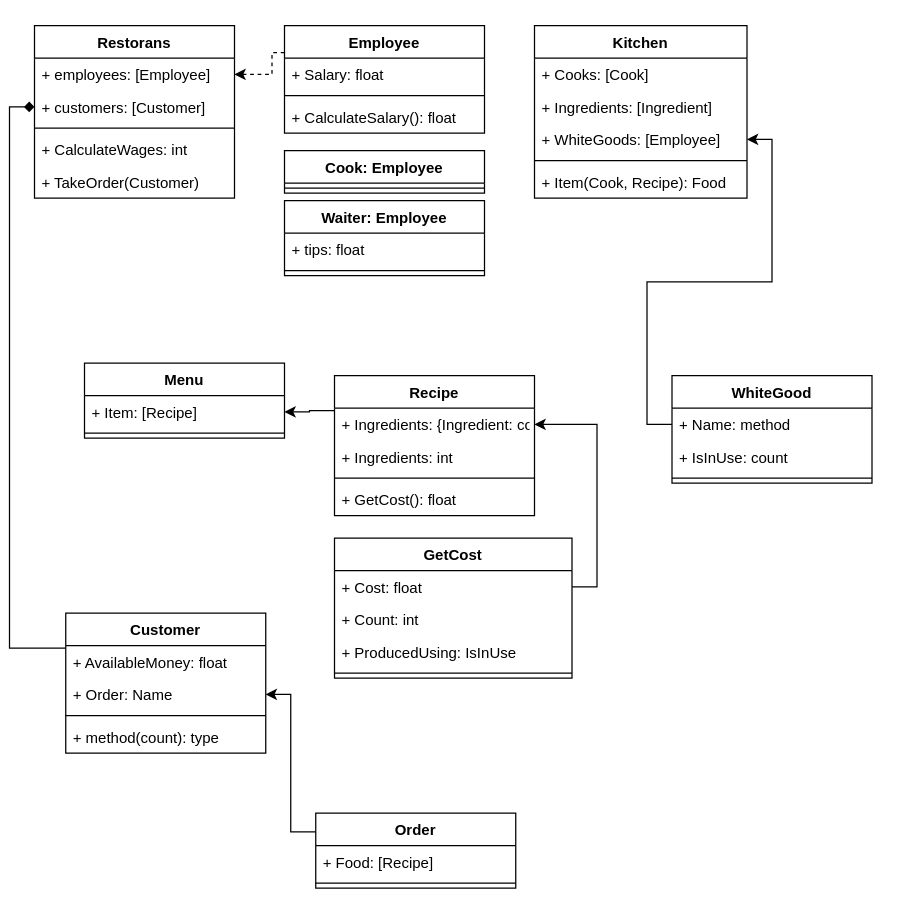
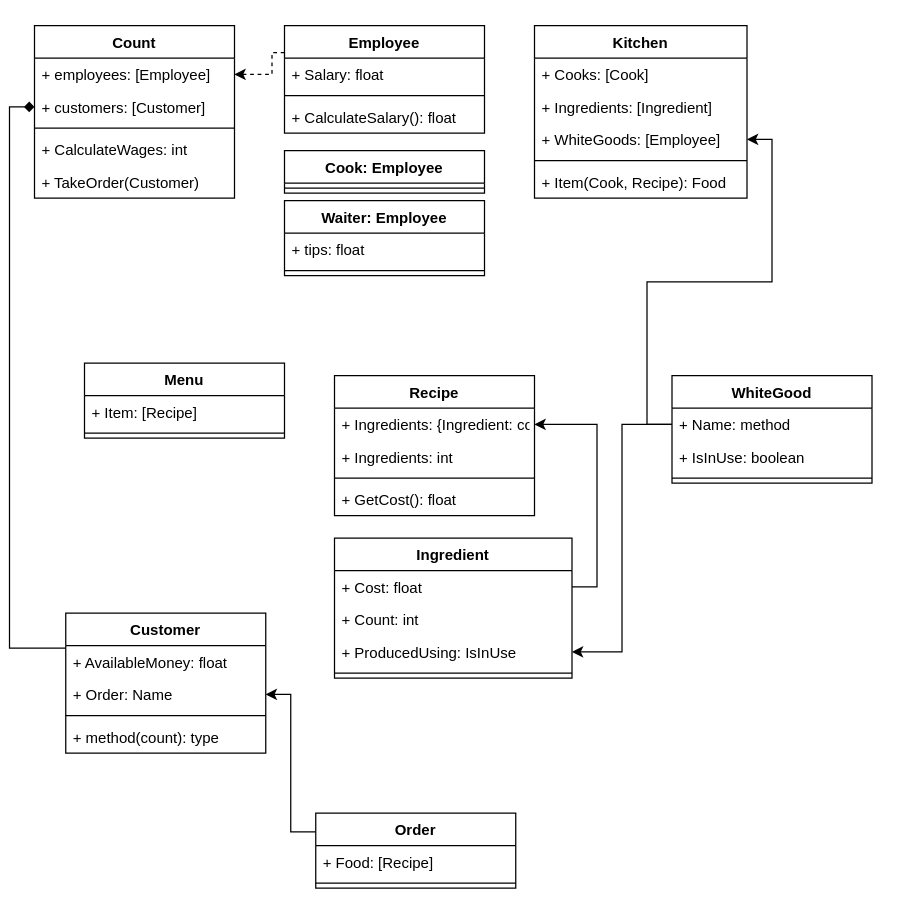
  <mxCell id="0" />
  <mxCell id="1" parent="0" />
- <mxCell id="2" value="Restorans" style="swimlane;fontStyle=1;align=center;verticalAlign=top;childLayout=stackLayout;horizontal=1;startSize=26;horizontalStack=0;resizeParent=1;resizeParentMax=0;resizeLast=0;collapsible=1;marginBottom=0;" vertex="1" parent="1"><mxGeometry x="20" y="20" width="160" height="138" as="geometry" /></mxCell>
+ <mxCell id="2" value="Count" style="swimlane;fontStyle=1;align=center;verticalAlign=top;childLayout=stackLayout;horizontal=1;startSize=26;horizontalStack=0;resizeParent=1;resizeParentMax=0;resizeLast=0;collapsible=1;marginBottom=0;" vertex="1" parent="1"><mxGeometry x="20" y="20" width="160" height="138" as="geometry" /></mxCell>
  <mxCell id="3" value="+ employees: [Employee]" style="text;strokeColor=none;fillColor=none;align=left;verticalAlign=top;spacingLeft=4;spacingRight=4;overflow=hidden;rotatable=0;points=[[0,0.5],[1,0.5]];portConstraint=eastwest;" vertex="1" parent="2"><mxGeometry y="26" width="160" height="26" as="geometry" /></mxCell>
  <mxCell id="4" value="+ customers: [Customer]" style="text;strokeColor=none;fillColor=none;align=left;verticalAlign=top;spacingLeft=4;spacingRight=4;overflow=hidden;rotatable=0;points=[[0,0.5],[1,0.5]];portConstraint=eastwest;" vertex="1" parent="2"><mxGeometry y="52" width="160" height="26" as="geometry" /></mxCell>
  <mxCell id="5" value="" style="line;strokeWidth=1;fillColor=none;align=left;verticalAlign=middle;spacingTop=-1;spacingLeft=3;spacingRight=3;rotatable=0;labelPosition=right;points=[];portConstraint=eastwest;strokeColor=inherit;" vertex="1" parent="2"><mxGeometry y="78" width="160" height="8" as="geometry" /></mxCell>
  <mxCell id="6" value="+ CalculateWages: int" style="text;strokeColor=none;fillColor=none;align=left;verticalAlign=top;spacingLeft=4;spacingRight=4;overflow=hidden;rotatable=0;points=[[0,0.5],[1,0.5]];portConstraint=eastwest;" vertex="1" parent="2"><mxGeometry y="86" width="160" height="26" as="geometry" /></mxCell>
  <mxCell id="7" value="+ TakeOrder(Customer)" style="text;strokeColor=none;fillColor=none;align=left;verticalAlign=top;spacingLeft=4;spacingRight=4;overflow=hidden;rotatable=0;points=[[0,0.5],[1,0.5]];portConstraint=eastwest;" vertex="1" parent="2"><mxGeometry y="112" width="160" height="26" as="geometry" /></mxCell>
  <mxCell id="8" style="edgeStyle=orthogonalEdgeStyle;rounded=0;orthogonalLoop=1;jettySize=auto;html=1;exitX=0;exitY=0.25;exitDx=0;exitDy=0;entryX=1;entryY=0.5;entryDx=0;entryDy=0;dashed=1;" edge="1" parent="1" source="9" target="3"><mxGeometry relative="1" as="geometry"><Array as="points"><mxPoint x="210" y="42" /><mxPoint x="210" y="59" /></Array></mxGeometry></mxCell>
  <mxCell id="9" value="Employee" style="swimlane;fontStyle=1;align=center;verticalAlign=top;childLayout=stackLayout;horizontal=1;startSize=26;horizontalStack=0;resizeParent=1;resizeParentMax=0;resizeLast=0;collapsible=1;marginBottom=0;" vertex="1" parent="1"><mxGeometry x="220" y="20" width="160" height="86" as="geometry" /></mxCell>
  <mxCell id="10" value="+ Salary: float" style="text;strokeColor=none;fillColor=none;align=left;verticalAlign=top;spacingLeft=4;spacingRight=4;overflow=hidden;rotatable=0;points=[[0,0.5],[1,0.5]];portConstraint=eastwest;" vertex="1" parent="9"><mxGeometry y="26" width="160" height="26" as="geometry" /></mxCell>
  <mxCell id="11" value="" style="line;strokeWidth=1;fillColor=none;align=left;verticalAlign=middle;spacingTop=-1;spacingLeft=3;spacingRight=3;rotatable=0;labelPosition=right;points=[];portConstraint=eastwest;strokeColor=inherit;" vertex="1" parent="9"><mxGeometry y="52" width="160" height="8" as="geometry" /></mxCell>
  <mxCell id="12" value="+ CalculateSalary(): float" style="text;strokeColor=none;fillColor=none;align=left;verticalAlign=top;spacingLeft=4;spacingRight=4;overflow=hidden;rotatable=0;points=[[0,0.5],[1,0.5]];portConstraint=eastwest;" vertex="1" parent="9"><mxGeometry y="60" width="160" height="26" as="geometry" /></mxCell>
  <mxCell id="13" value="Cook: Employee" style="swimlane;fontStyle=1;align=center;verticalAlign=top;childLayout=stackLayout;horizontal=1;startSize=26;horizontalStack=0;resizeParent=1;resizeParentMax=0;resizeLast=0;collapsible=1;marginBottom=0;" vertex="1" parent="1"><mxGeometry x="220" y="120" width="160" height="34" as="geometry" /></mxCell>
  <mxCell id="14" value="" style="line;strokeWidth=1;fillColor=none;align=left;verticalAlign=middle;spacingTop=-1;spacingLeft=3;spacingRight=3;rotatable=0;labelPosition=right;points=[];portConstraint=eastwest;strokeColor=inherit;" vertex="1" parent="13"><mxGeometry y="26" width="160" height="8" as="geometry" /></mxCell>
  <mxCell id="15" value="Waiter: Employee" style="swimlane;fontStyle=1;align=center;verticalAlign=top;childLayout=stackLayout;horizontal=1;startSize=26;horizontalStack=0;resizeParent=1;resizeParentMax=0;resizeLast=0;collapsible=1;marginBottom=0;" vertex="1" parent="1"><mxGeometry x="220" y="160" width="160" height="60" as="geometry" /></mxCell>
  <mxCell id="16" value="+ tips: float" style="text;strokeColor=none;fillColor=none;align=left;verticalAlign=top;spacingLeft=4;spacingRight=4;overflow=hidden;rotatable=0;points=[[0,0.5],[1,0.5]];portConstraint=eastwest;" vertex="1" parent="15"><mxGeometry y="26" width="160" height="26" as="geometry" /></mxCell>
  <mxCell id="17" value="" style="line;strokeWidth=1;fillColor=none;align=left;verticalAlign=middle;spacingTop=-1;spacingLeft=3;spacingRight=3;rotatable=0;labelPosition=right;points=[];portConstraint=eastwest;strokeColor=inherit;" vertex="1" parent="15"><mxGeometry y="52" width="160" height="8" as="geometry" /></mxCell>
  <mxCell id="18" value="Menu" style="swimlane;fontStyle=1;align=center;verticalAlign=top;childLayout=stackLayout;horizontal=1;startSize=26;horizontalStack=0;resizeParent=1;resizeParentMax=0;resizeLast=0;collapsible=1;marginBottom=0;" vertex="1" parent="1"><mxGeometry x="60" y="290" width="160" height="60" as="geometry" /></mxCell>
  <mxCell id="19" value="+ Item: [Recipe]" style="text;strokeColor=none;fillColor=none;align=left;verticalAlign=top;spacingLeft=4;spacingRight=4;overflow=hidden;rotatable=0;points=[[0,0.5],[1,0.5]];portConstraint=eastwest;" vertex="1" parent="18"><mxGeometry y="26" width="160" height="26" as="geometry" /></mxCell>
  <mxCell id="20" value="" style="line;strokeWidth=1;fillColor=none;align=left;verticalAlign=middle;spacingTop=-1;spacingLeft=3;spacingRight=3;rotatable=0;labelPosition=right;points=[];portConstraint=eastwest;strokeColor=inherit;" vertex="1" parent="18"><mxGeometry y="52" width="160" height="8" as="geometry" /></mxCell>
- <mxCell id="21" style="edgeStyle=orthogonalEdgeStyle;rounded=0;orthogonalLoop=1;jettySize=auto;html=1;exitX=0;exitY=0.25;exitDx=0;exitDy=0;entryX=1;entryY=0.5;entryDx=0;entryDy=0;" edge="1" parent="1" source="22" target="19"><mxGeometry relative="1" as="geometry" /></mxCell>
  <mxCell id="22" value="Recipe" style="swimlane;fontStyle=1;align=center;verticalAlign=top;childLayout=stackLayout;horizontal=1;startSize=26;horizontalStack=0;resizeParent=1;resizeParentMax=0;resizeLast=0;collapsible=1;marginBottom=0;" vertex="1" parent="1"><mxGeometry x="260" y="300" width="160" height="112" as="geometry" /></mxCell>
  <mxCell id="23" value="+ Ingredients: {Ingredient: count}" style="text;strokeColor=none;fillColor=none;align=left;verticalAlign=top;spacingLeft=4;spacingRight=4;overflow=hidden;rotatable=0;points=[[0,0.5],[1,0.5]];portConstraint=eastwest;" vertex="1" parent="22"><mxGeometry y="26" width="160" height="26" as="geometry" /></mxCell>
  <mxCell id="24" value="+ Ingredients: int" style="text;strokeColor=none;fillColor=none;align=left;verticalAlign=top;spacingLeft=4;spacingRight=4;overflow=hidden;rotatable=0;points=[[0,0.5],[1,0.5]];portConstraint=eastwest;" vertex="1" parent="22"><mxGeometry y="52" width="160" height="26" as="geometry" /></mxCell>
  <mxCell id="25" value="" style="line;strokeWidth=1;fillColor=none;align=left;verticalAlign=middle;spacingTop=-1;spacingLeft=3;spacingRight=3;rotatable=0;labelPosition=right;points=[];portConstraint=eastwest;strokeColor=inherit;" vertex="1" parent="22"><mxGeometry y="78" width="160" height="8" as="geometry" /></mxCell>
  <mxCell id="26" value="+ GetCost(): float" style="text;strokeColor=none;fillColor=none;align=left;verticalAlign=top;spacingLeft=4;spacingRight=4;overflow=hidden;rotatable=0;points=[[0,0.5],[1,0.5]];portConstraint=eastwest;" vertex="1" parent="22"><mxGeometry y="86" width="160" height="26" as="geometry" /></mxCell>
- <mxCell id="27" value="GetCost" style="swimlane;fontStyle=1;align=center;verticalAlign=top;childLayout=stackLayout;horizontal=1;startSize=26;horizontalStack=0;resizeParent=1;resizeParentMax=0;resizeLast=0;collapsible=1;marginBottom=0;" vertex="1" parent="1"><mxGeometry x="260" y="430" width="190" height="112" as="geometry" /></mxCell>
+ <mxCell id="27" value="Ingredient" style="swimlane;fontStyle=1;align=center;verticalAlign=top;childLayout=stackLayout;horizontal=1;startSize=26;horizontalStack=0;resizeParent=1;resizeParentMax=0;resizeLast=0;collapsible=1;marginBottom=0;" vertex="1" parent="1"><mxGeometry x="260" y="430" width="190" height="112" as="geometry" /></mxCell>
  <mxCell id="28" value="+ Cost: float" style="text;strokeColor=none;fillColor=none;align=left;verticalAlign=top;spacingLeft=4;spacingRight=4;overflow=hidden;rotatable=0;points=[[0,0.5],[1,0.5]];portConstraint=eastwest;" vertex="1" parent="27"><mxGeometry y="26" width="190" height="26" as="geometry" /></mxCell>
  <mxCell id="29" value="+ Count: int" style="text;strokeColor=none;fillColor=none;align=left;verticalAlign=top;spacingLeft=4;spacingRight=4;overflow=hidden;rotatable=0;points=[[0,0.5],[1,0.5]];portConstraint=eastwest;" vertex="1" parent="27"><mxGeometry y="52" width="190" height="26" as="geometry" /></mxCell>
  <mxCell id="30" value="+ ProducedUsing: IsInUse" style="text;strokeColor=none;fillColor=none;align=left;verticalAlign=top;spacingLeft=4;spacingRight=4;overflow=hidden;rotatable=0;points=[[0,0.5],[1,0.5]];portConstraint=eastwest;" vertex="1" parent="27"><mxGeometry y="78" width="190" height="26" as="geometry" /></mxCell>
  <mxCell id="31" value="" style="line;strokeWidth=1;fillColor=none;align=left;verticalAlign=middle;spacingTop=-1;spacingLeft=3;spacingRight=3;rotatable=0;labelPosition=right;points=[];portConstraint=eastwest;strokeColor=inherit;" vertex="1" parent="27"><mxGeometry y="104" width="190" height="8" as="geometry" /></mxCell>
  <mxCell id="32" value="Kitchen" style="swimlane;fontStyle=1;align=center;verticalAlign=top;childLayout=stackLayout;horizontal=1;startSize=26;horizontalStack=0;resizeParent=1;resizeParentMax=0;resizeLast=0;collapsible=1;marginBottom=0;" vertex="1" parent="1"><mxGeometry x="420" y="20" width="170" height="138" as="geometry" /></mxCell>
  <mxCell id="33" value="+ Cooks: [Cook]" style="text;strokeColor=none;fillColor=none;align=left;verticalAlign=top;spacingLeft=4;spacingRight=4;overflow=hidden;rotatable=0;points=[[0,0.5],[1,0.5]];portConstraint=eastwest;" vertex="1" parent="32"><mxGeometry y="26" width="170" height="26" as="geometry" /></mxCell>
  <mxCell id="34" value="+ Ingredients: [Ingredient]" style="text;strokeColor=none;fillColor=none;align=left;verticalAlign=top;spacingLeft=4;spacingRight=4;overflow=hidden;rotatable=0;points=[[0,0.5],[1,0.5]];portConstraint=eastwest;" vertex="1" parent="32"><mxGeometry y="52" width="170" height="26" as="geometry" /></mxCell>
  <mxCell id="35" value="+ WhiteGoods: [Employee]" style="text;strokeColor=none;fillColor=none;align=left;verticalAlign=top;spacingLeft=4;spacingRight=4;overflow=hidden;rotatable=0;points=[[0,0.5],[1,0.5]];portConstraint=eastwest;" vertex="1" parent="32"><mxGeometry y="78" width="170" height="26" as="geometry" /></mxCell>
  <mxCell id="36" value="" style="line;strokeWidth=1;fillColor=none;align=left;verticalAlign=middle;spacingTop=-1;spacingLeft=3;spacingRight=3;rotatable=0;labelPosition=right;points=[];portConstraint=eastwest;strokeColor=inherit;" vertex="1" parent="32"><mxGeometry y="104" width="170" height="8" as="geometry" /></mxCell>
  <mxCell id="37" value="+ Item(Cook, Recipe): Food" style="text;strokeColor=none;fillColor=none;align=left;verticalAlign=top;spacingLeft=4;spacingRight=4;overflow=hidden;rotatable=0;points=[[0,0.5],[1,0.5]];portConstraint=eastwest;" vertex="1" parent="32"><mxGeometry y="112" width="170" height="26" as="geometry" /></mxCell>
  <mxCell id="38" value="WhiteGood" style="swimlane;fontStyle=1;align=center;verticalAlign=top;childLayout=stackLayout;horizontal=1;startSize=26;horizontalStack=0;resizeParent=1;resizeParentMax=0;resizeLast=0;collapsible=1;marginBottom=0;" vertex="1" parent="1"><mxGeometry x="530" y="300" width="160" height="86" as="geometry" /></mxCell>
  <mxCell id="39" value="+ Name: method" style="text;strokeColor=none;fillColor=none;align=left;verticalAlign=top;spacingLeft=4;spacingRight=4;overflow=hidden;rotatable=0;points=[[0,0.5],[1,0.5]];portConstraint=eastwest;" vertex="1" parent="38"><mxGeometry y="26" width="160" height="26" as="geometry" /></mxCell>
- <mxCell id="40" value="+ IsInUse: count" style="text;strokeColor=none;fillColor=none;align=left;verticalAlign=top;spacingLeft=4;spacingRight=4;overflow=hidden;rotatable=0;points=[[0,0.5],[1,0.5]];portConstraint=eastwest;" vertex="1" parent="38"><mxGeometry y="52" width="160" height="26" as="geometry" /></mxCell>
+ <mxCell id="40" value="+ IsInUse: boolean" style="text;strokeColor=none;fillColor=none;align=left;verticalAlign=top;spacingLeft=4;spacingRight=4;overflow=hidden;rotatable=0;points=[[0,0.5],[1,0.5]];portConstraint=eastwest;" vertex="1" parent="38"><mxGeometry y="52" width="160" height="26" as="geometry" /></mxCell>
  <mxCell id="41" value="" style="line;strokeWidth=1;fillColor=none;align=left;verticalAlign=middle;spacingTop=-1;spacingLeft=3;spacingRight=3;rotatable=0;labelPosition=right;points=[];portConstraint=eastwest;strokeColor=inherit;" vertex="1" parent="38"><mxGeometry y="78" width="160" height="8" as="geometry" /></mxCell>
  <mxCell id="42" style="edgeStyle=orthogonalEdgeStyle;rounded=0;orthogonalLoop=1;jettySize=auto;html=1;exitX=0;exitY=0.25;exitDx=0;exitDy=0;entryX=0;entryY=0.5;entryDx=0;entryDy=0;endArrow=diamond;" edge="1" parent="1" source="43" target="4"><mxGeometry relative="1" as="geometry" /></mxCell>
  <mxCell id="43" value="Customer" style="swimlane;fontStyle=1;align=center;verticalAlign=top;childLayout=stackLayout;horizontal=1;startSize=26;horizontalStack=0;resizeParent=1;resizeParentMax=0;resizeLast=0;collapsible=1;marginBottom=0;" vertex="1" parent="1"><mxGeometry x="45" y="490" width="160" height="112" as="geometry" /></mxCell>
  <mxCell id="44" value="+ AvailableMoney: float" style="text;strokeColor=none;fillColor=none;align=left;verticalAlign=top;spacingLeft=4;spacingRight=4;overflow=hidden;rotatable=0;points=[[0,0.5],[1,0.5]];portConstraint=eastwest;" vertex="1" parent="43"><mxGeometry y="26" width="160" height="26" as="geometry" /></mxCell>
  <mxCell id="45" value="+ Order: Name" style="text;strokeColor=none;fillColor=none;align=left;verticalAlign=top;spacingLeft=4;spacingRight=4;overflow=hidden;rotatable=0;points=[[0,0.5],[1,0.5]];portConstraint=eastwest;" vertex="1" parent="43"><mxGeometry y="52" width="160" height="26" as="geometry" /></mxCell>
  <mxCell id="46" value="" style="line;strokeWidth=1;fillColor=none;align=left;verticalAlign=middle;spacingTop=-1;spacingLeft=3;spacingRight=3;rotatable=0;labelPosition=right;points=[];portConstraint=eastwest;strokeColor=inherit;" vertex="1" parent="43"><mxGeometry y="78" width="160" height="8" as="geometry" /></mxCell>
  <mxCell id="47" value="+ method(count): type" style="text;strokeColor=none;fillColor=none;align=left;verticalAlign=top;spacingLeft=4;spacingRight=4;overflow=hidden;rotatable=0;points=[[0,0.5],[1,0.5]];portConstraint=eastwest;" vertex="1" parent="43"><mxGeometry y="86" width="160" height="26" as="geometry" /></mxCell>
  <mxCell id="48" style="edgeStyle=orthogonalEdgeStyle;rounded=0;orthogonalLoop=1;jettySize=auto;html=1;exitX=0;exitY=0.25;exitDx=0;exitDy=0;entryX=1;entryY=0.5;entryDx=0;entryDy=0;" edge="1" parent="1" source="49" target="45"><mxGeometry relative="1" as="geometry" /></mxCell>
  <mxCell id="49" value="Order" style="swimlane;fontStyle=1;align=center;verticalAlign=top;childLayout=stackLayout;horizontal=1;startSize=26;horizontalStack=0;resizeParent=1;resizeParentMax=0;resizeLast=0;collapsible=1;marginBottom=0;" vertex="1" parent="1"><mxGeometry x="245" y="650" width="160" height="60" as="geometry" /></mxCell>
  <mxCell id="50" value="+ Food: [Recipe]" style="text;strokeColor=none;fillColor=none;align=left;verticalAlign=top;spacingLeft=4;spacingRight=4;overflow=hidden;rotatable=0;points=[[0,0.5],[1,0.5]];portConstraint=eastwest;" vertex="1" parent="49"><mxGeometry y="26" width="160" height="26" as="geometry" /></mxCell>
  <mxCell id="51" value="" style="line;strokeWidth=1;fillColor=none;align=left;verticalAlign=middle;spacingTop=-1;spacingLeft=3;spacingRight=3;rotatable=0;labelPosition=right;points=[];portConstraint=eastwest;strokeColor=inherit;" vertex="1" parent="49"><mxGeometry y="52" width="160" height="8" as="geometry" /></mxCell>
  <mxCell id="52" style="edgeStyle=orthogonalEdgeStyle;rounded=0;orthogonalLoop=1;jettySize=auto;html=1;exitX=1;exitY=0.5;exitDx=0;exitDy=0;entryX=1;entryY=0.5;entryDx=0;entryDy=0;" edge="1" parent="1" source="28" target="23"><mxGeometry relative="1" as="geometry" /></mxCell>
  <mxCell id="53" style="edgeStyle=orthogonalEdgeStyle;rounded=0;orthogonalLoop=1;jettySize=auto;html=1;exitX=0;exitY=0.5;exitDx=0;exitDy=0;entryX=1;entryY=0.5;entryDx=0;entryDy=0;" edge="1" parent="1" source="39" target="35"><mxGeometry relative="1" as="geometry" /></mxCell>
+ <mxCell id="54" style="edgeStyle=orthogonalEdgeStyle;rounded=0;orthogonalLoop=1;jettySize=auto;html=1;exitX=0;exitY=0.5;exitDx=0;exitDy=0;entryX=1;entryY=0.5;entryDx=0;entryDy=0;" edge="1" parent="1" source="39" target="30"><mxGeometry relative="1" as="geometry" /></mxCell>
